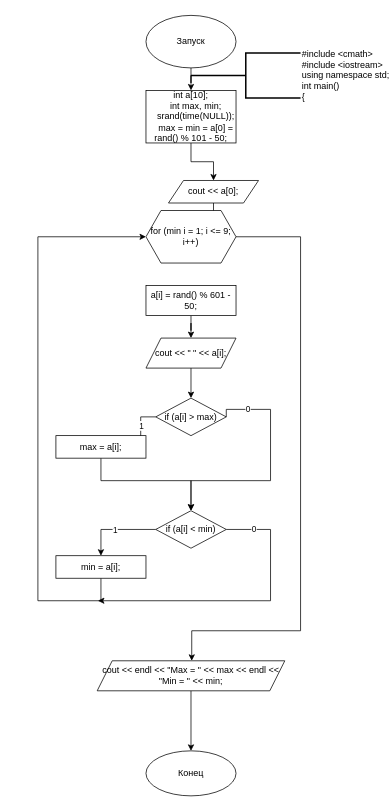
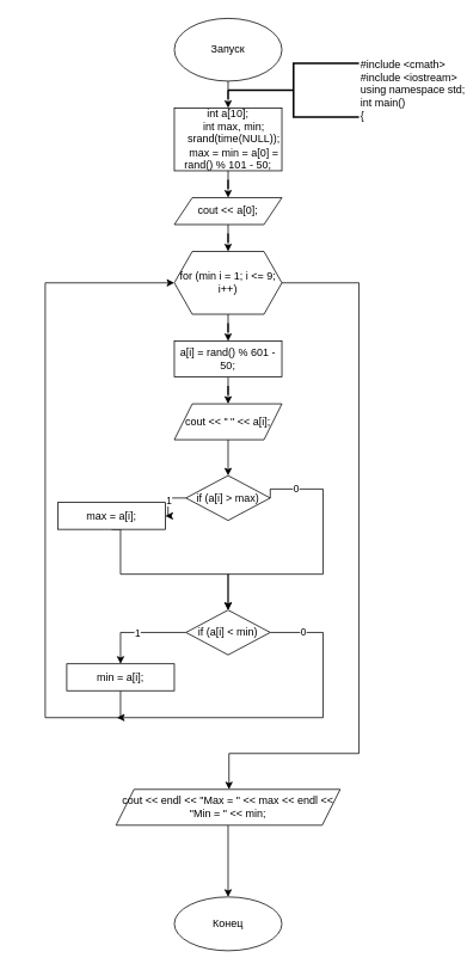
  <mxCell id="0" />
  <mxCell id="1" parent="0" />
  <mxCell id="2" value="" style="edgeStyle=orthogonalEdgeStyle;rounded=0;orthogonalLoop=1;jettySize=auto;html=1;" parent="1" source="3" target="7" edge="1"><mxGeometry relative="1" as="geometry"><mxPoint x="254" y="140" as="targetPoint" /></mxGeometry></mxCell>
  <mxCell id="3" value="Запуск" style="ellipse;whiteSpace=wrap;html=1;" parent="1" vertex="1"><mxGeometry x="194" y="20" width="120" height="70" as="geometry" /></mxCell>
  <mxCell id="4" value="Конец" style="ellipse;whiteSpace=wrap;html=1;" parent="1" vertex="1"><mxGeometry x="194" y="1000" width="120" height="60" as="geometry" /></mxCell>
  <mxCell id="5" value="&lt;div&gt;&lt;/div&gt;&lt;div&gt;&lt;/div&gt;&lt;div&gt;#include &amp;lt;cmath&amp;gt;&lt;/div&gt;&lt;span&gt;#include &amp;lt;iostream&amp;gt;&lt;br&gt;&lt;/span&gt;using namespace std;&lt;br&gt;int main()&lt;br&gt;{" style="strokeWidth=2;html=1;shape=mxgraph.flowchart.annotation_2;align=left;labelPosition=right;pointerEvents=1;" parent="1" vertex="1"><mxGeometry x="254" y="70" width="146" height="60" as="geometry" /></mxCell>
  <mxCell id="6" value="" style="edgeStyle=orthogonalEdgeStyle;rounded=0;orthogonalLoop=1;jettySize=auto;html=1;" edge="1" parent="1" source="7" target="9"><mxGeometry relative="1" as="geometry" /></mxCell>
  <mxCell id="7" value="int a[10];&#10;    int max, min;&#10;    srand(time(NULL));&#10;    max = min = a[0] = rand() % 101 - 50;" style="rounded=0;whiteSpace=wrap;html=1;" vertex="1" parent="1"><mxGeometry x="194" y="120" width="120" height="70" as="geometry" /></mxCell>
  <mxCell id="8" value="" style="edgeStyle=orthogonalEdgeStyle;rounded=0;orthogonalLoop=1;jettySize=auto;html=1;" edge="1" parent="1" source="9" target="12"><mxGeometry relative="1" as="geometry" /></mxCell>
- <mxCell id="9" value="cout &lt;&lt; a[0];" style="shape=parallelogram;perimeter=parallelogramPerimeter;whiteSpace=wrap;html=1;fixedSize=1;rounded=0;" vertex="1" parent="1"><mxGeometry x="224" y="240" width="120" height="30" as="geometry" /></mxCell>
+ <mxCell id="9" value="cout &lt;&lt; a[0];" style="shape=parallelogram;perimeter=parallelogramPerimeter;whiteSpace=wrap;html=1;fixedSize=1;rounded=0;" vertex="1" parent="1"><mxGeometry x="194" y="220" width="120" height="30" as="geometry" /></mxCell>
+ <mxCell id="10" value="" style="edgeStyle=orthogonalEdgeStyle;rounded=0;orthogonalLoop=1;jettySize=auto;html=1;" edge="1" parent="1" source="12" target="15"><mxGeometry relative="1" as="geometry" /></mxCell>
  <mxCell id="11" style="edgeStyle=orthogonalEdgeStyle;rounded=0;orthogonalLoop=1;jettySize=auto;html=1;exitX=1;exitY=0.5;exitDx=0;exitDy=0;" edge="1" parent="1" source="12" target="20"><mxGeometry relative="1" as="geometry"><Array as="points"><mxPoint x="400" y="315" /><mxPoint x="400" y="840" /><mxPoint x="255" y="840" /></Array></mxGeometry></mxCell>
  <mxCell id="12" value="for (min i = 1; i &lt;= 9; i++)" style="shape=hexagon;perimeter=hexagonPerimeter2;whiteSpace=wrap;html=1;fixedSize=1;rounded=0;" vertex="1" parent="1"><mxGeometry x="194" y="280" width="120" height="70" as="geometry" /></mxCell>
  <mxCell id="13" value="" style="edgeStyle=orthogonalEdgeStyle;rounded=0;orthogonalLoop=1;jettySize=auto;html=1;" edge="1" parent="1" source="15" target="17"><mxGeometry relative="1" as="geometry" /></mxCell>
  <mxCell id="14" style="edgeStyle=orthogonalEdgeStyle;rounded=0;orthogonalLoop=1;jettySize=auto;html=1;exitX=1;exitY=0.5;exitDx=0;exitDy=0;" edge="1" parent="1" source="30"><mxGeometry relative="1" as="geometry"><mxPoint x="130" y="800" as="targetPoint" /><Array as="points"><mxPoint x="360" y="705" /><mxPoint x="360" y="800" /></Array></mxGeometry></mxCell>
  <mxCell id="15" value="a[i] = rand() % 601 - 50;" style="whiteSpace=wrap;html=1;rounded=0;" vertex="1" parent="1"><mxGeometry x="194" y="380" width="120" height="40" as="geometry" /></mxCell>
  <mxCell id="16" value="" style="edgeStyle=orthogonalEdgeStyle;rounded=0;orthogonalLoop=1;jettySize=auto;html=1;" edge="1" parent="1" source="17" target="24"><mxGeometry relative="1" as="geometry" /></mxCell>
  <mxCell id="17" value="cout &lt;&lt; &quot; &quot; &lt;&lt; a[i];" style="shape=parallelogram;perimeter=parallelogramPerimeter;whiteSpace=wrap;html=1;fixedSize=1;rounded=0;" vertex="1" parent="1"><mxGeometry x="194" y="450" width="120" height="40" as="geometry" /></mxCell>
  <mxCell id="18" style="edgeStyle=orthogonalEdgeStyle;rounded=0;orthogonalLoop=1;jettySize=auto;html=1;entryX=0;entryY=0.5;entryDx=0;entryDy=0;" edge="1" parent="1"><mxGeometry relative="1" as="geometry"><mxPoint x="194" y="660" as="targetPoint" /><Array as="points"><mxPoint x="400" y="750" /><mxPoint x="400" y="1000" /><mxPoint x="20" y="1000" /><mxPoint x="20" y="660" /></Array></mxGeometry></mxCell>
  <mxCell id="19" style="edgeStyle=orthogonalEdgeStyle;rounded=0;orthogonalLoop=1;jettySize=auto;html=1;exitX=0.5;exitY=1;exitDx=0;exitDy=0;entryX=0.5;entryY=0;entryDx=0;entryDy=0;" edge="1" parent="1" source="20" target="4"><mxGeometry relative="1" as="geometry" /></mxCell>
  <mxCell id="20" value="cout &lt;&lt; endl &lt;&lt; &quot;Max = &quot; &lt;&lt; max &lt;&lt; endl &lt;&lt; &quot;Min = &quot; &lt;&lt; min;" style="shape=parallelogram;perimeter=parallelogramPerimeter;whiteSpace=wrap;html=1;fixedSize=1;" vertex="1" parent="1"><mxGeometry x="129" y="880" width="250" height="40" as="geometry" /></mxCell>
  <mxCell id="21" value="" style="edgeStyle=orthogonalEdgeStyle;rounded=0;orthogonalLoop=1;jettySize=auto;html=1;" edge="1" parent="1" source="24" target="27"><mxGeometry relative="1" as="geometry" /></mxCell>
  <mxCell id="22" value="1" style="edgeLabel;html=1;align=center;verticalAlign=middle;resizable=0;points=[];" vertex="1" connectable="0" parent="21"><mxGeometry x="0.018" relative="1" as="geometry"><mxPoint as="offset" /></mxGeometry></mxCell>
  <mxCell id="23" style="edgeStyle=orthogonalEdgeStyle;rounded=0;orthogonalLoop=1;jettySize=auto;html=1;exitX=0.5;exitY=1;exitDx=0;exitDy=0;" edge="1" parent="1" source="27"><mxGeometry relative="1" as="geometry"><mxPoint x="254" y="680" as="targetPoint" /><Array as="points"><mxPoint x="134" y="640" /><mxPoint x="254" y="640" /></Array></mxGeometry></mxCell>
  <mxCell id="24" value="if (a[i] &gt; max)" style="rhombus;whiteSpace=wrap;html=1;rounded=0;" vertex="1" parent="1"><mxGeometry x="207" y="530" width="94" height="50" as="geometry" /></mxCell>
  <mxCell id="25" style="edgeStyle=orthogonalEdgeStyle;rounded=0;orthogonalLoop=1;jettySize=auto;html=1;exitX=1;exitY=0.5;exitDx=0;exitDy=0;" edge="1" parent="1" source="24"><mxGeometry relative="1" as="geometry"><mxPoint x="254" y="680" as="targetPoint" /><Array as="points"><mxPoint x="360" y="545" /><mxPoint x="360" y="640" /></Array></mxGeometry></mxCell>
  <mxCell id="26" value="0" style="edgeLabel;html=1;align=center;verticalAlign=middle;resizable=0;points=[];" vertex="1" connectable="0" parent="25"><mxGeometry x="-0.758" y="1" relative="1" as="geometry"><mxPoint as="offset" /></mxGeometry></mxCell>
- <mxCell id="27" value="max = a[i];" style="whiteSpace=wrap;html=1;rounded=0;" vertex="1" parent="1"><mxGeometry x="74" y="580" width="120" height="30" as="geometry" /></mxCell>
+ <mxCell id="27" value="max = a[i];" style="whiteSpace=wrap;html=1;rounded=0;" vertex="1" parent="1"><mxGeometry x="64" y="560" width="120" height="30" as="geometry" /></mxCell>
  <mxCell id="28" value="" style="edgeStyle=orthogonalEdgeStyle;rounded=0;orthogonalLoop=1;jettySize=auto;html=1;" edge="1" parent="1" source="30" target="33"><mxGeometry relative="1" as="geometry" /></mxCell>
  <mxCell id="29" value="1" style="edgeLabel;html=1;align=center;verticalAlign=middle;resizable=0;points=[];" vertex="1" connectable="0" parent="28"><mxGeometry x="0.018" relative="1" as="geometry"><mxPoint as="offset" /></mxGeometry></mxCell>
  <mxCell id="30" value="if (a[i] &lt; min)" style="rhombus;whiteSpace=wrap;html=1;rounded=0;" vertex="1" parent="1"><mxGeometry x="207" y="680" width="94" height="50" as="geometry" /></mxCell>
  <mxCell id="31" value="0" style="edgeLabel;html=1;align=center;verticalAlign=middle;resizable=0;points=[];" vertex="1" connectable="0" parent="1"><mxGeometry x="337" y="704" as="geometry" /></mxCell>
  <mxCell id="32" style="edgeStyle=orthogonalEdgeStyle;rounded=0;orthogonalLoop=1;jettySize=auto;html=1;exitX=0.5;exitY=1;exitDx=0;exitDy=0;entryX=0;entryY=0.5;entryDx=0;entryDy=0;" edge="1" parent="1" source="33" target="12"><mxGeometry relative="1" as="geometry"><Array as="points"><mxPoint x="134" y="800" /><mxPoint x="50" y="800" /><mxPoint x="50" y="315" /></Array></mxGeometry></mxCell>
  <mxCell id="33" value="min = a[i];" style="whiteSpace=wrap;html=1;rounded=0;" vertex="1" parent="1"><mxGeometry x="74" y="740" width="120" height="30" as="geometry" /></mxCell>
